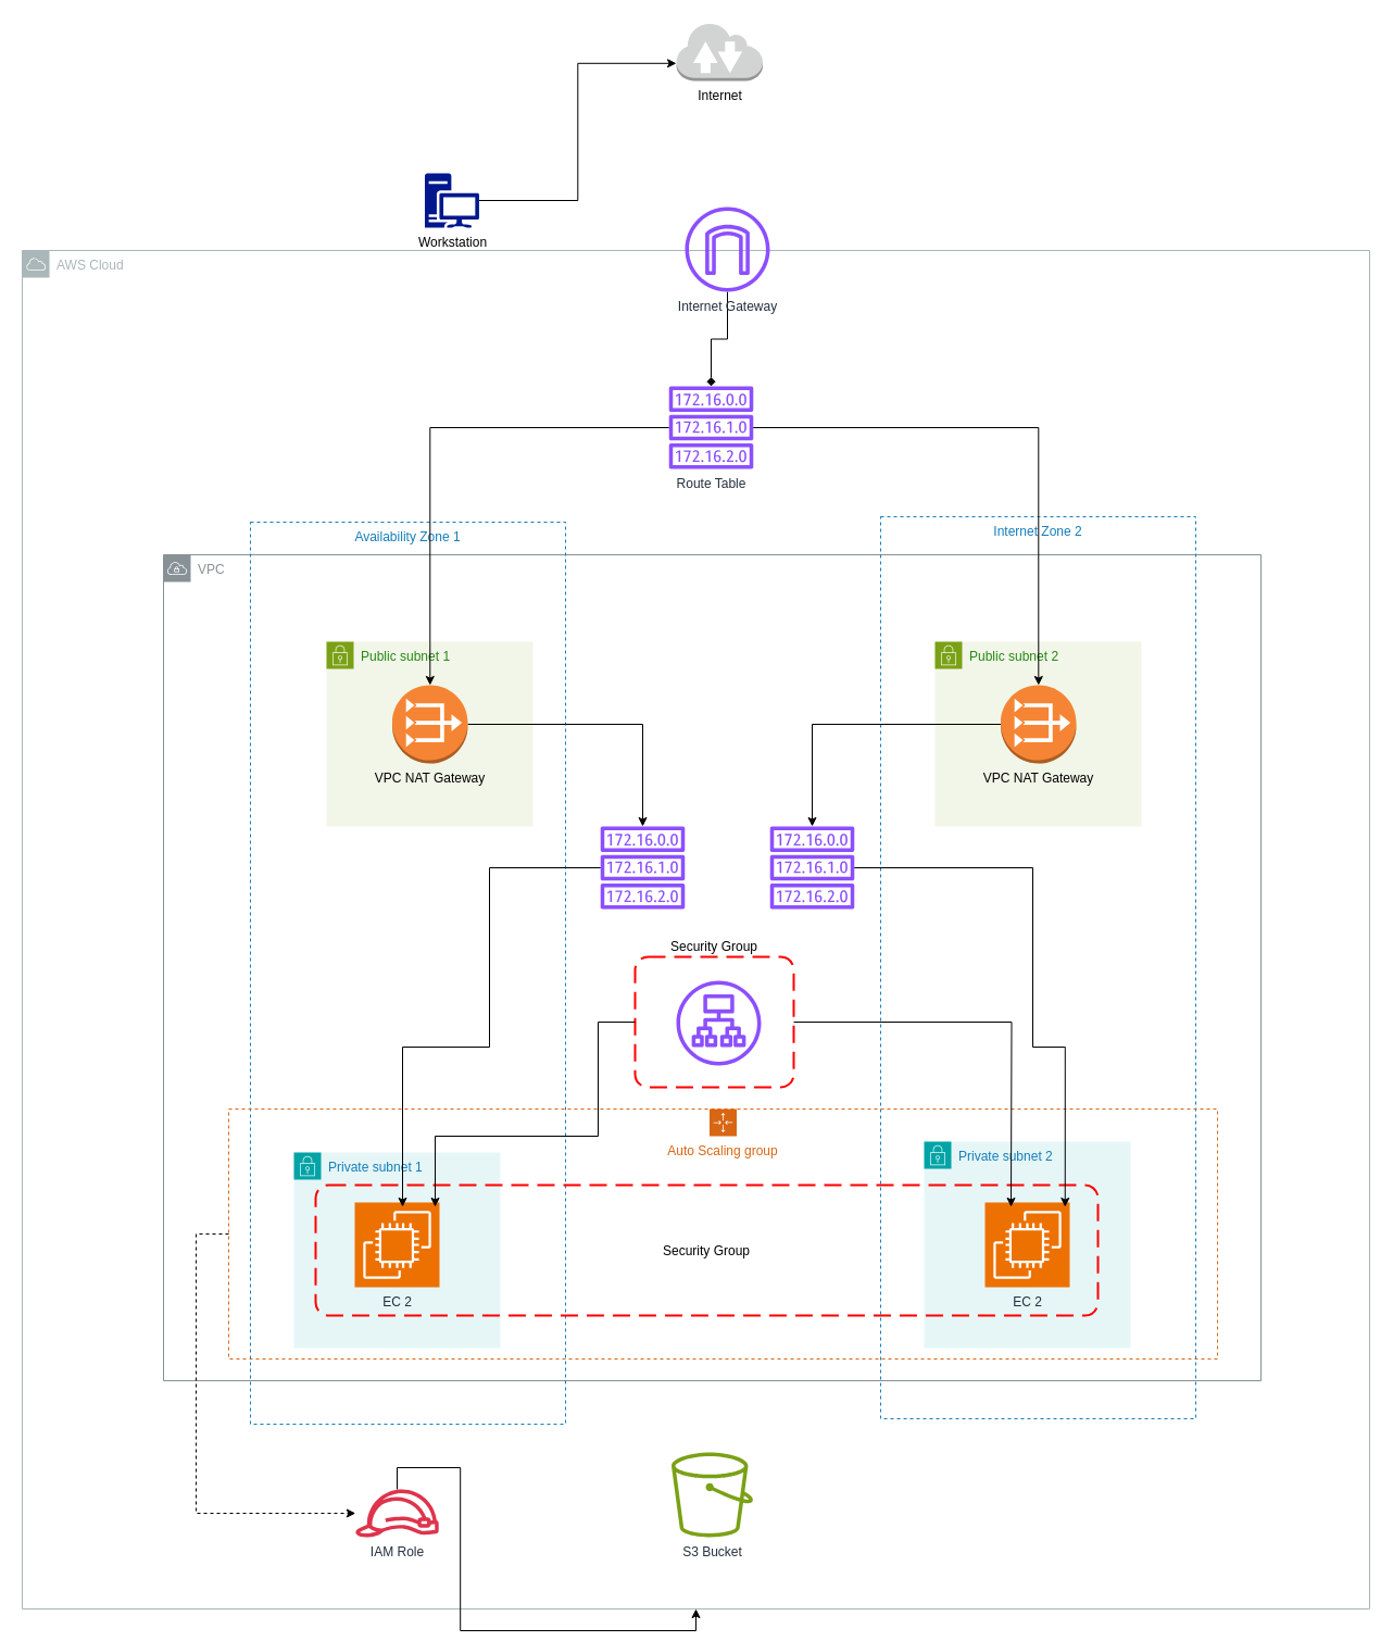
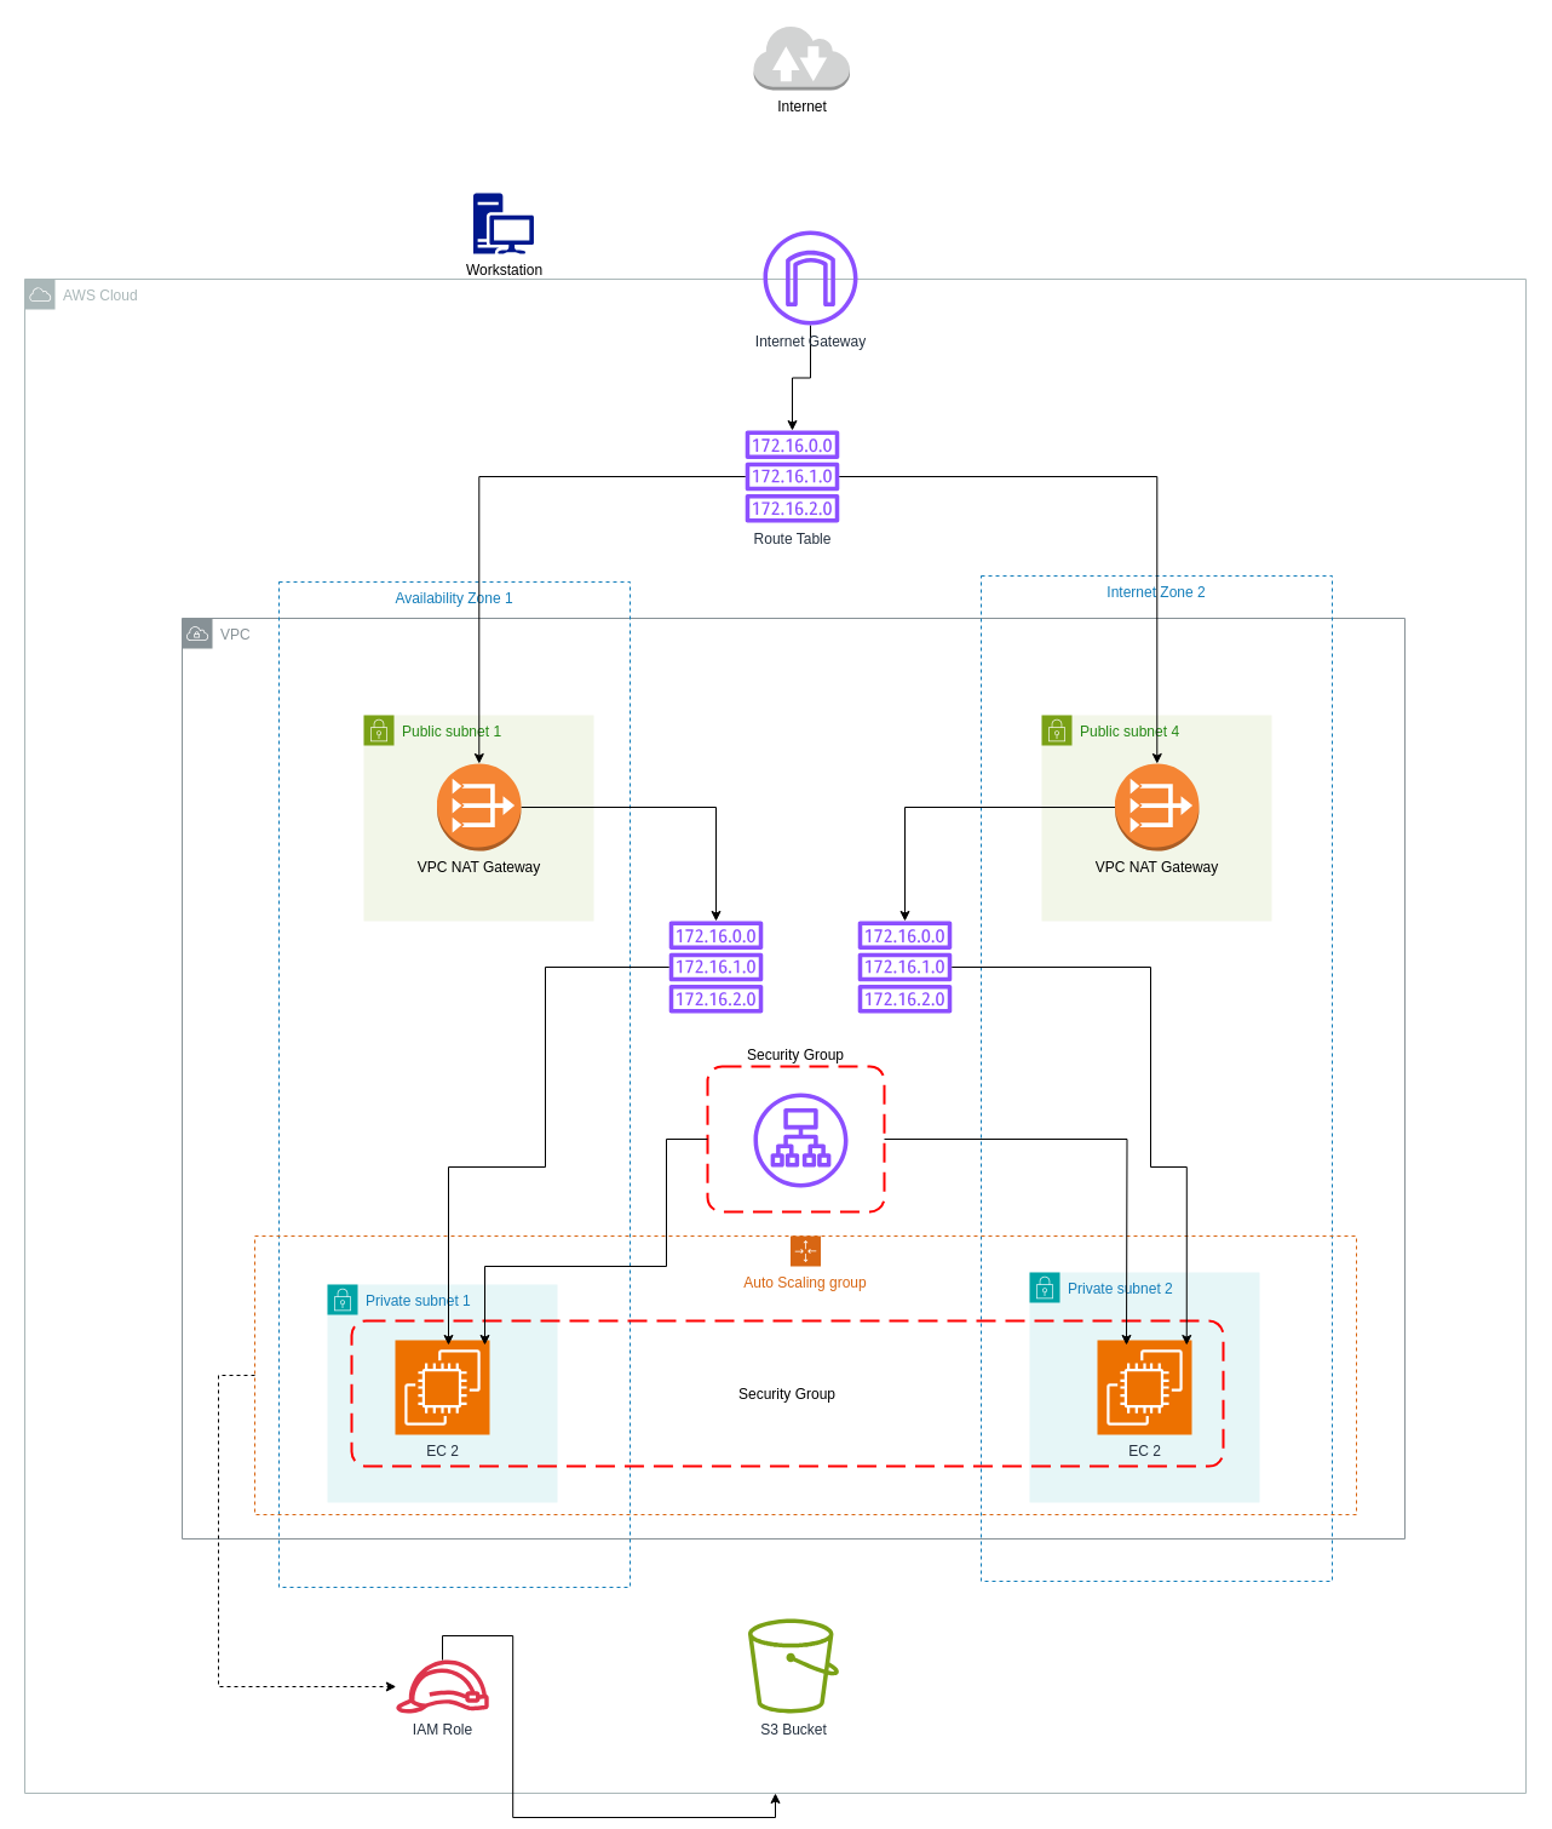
  <mxCell id="0" />
  <mxCell id="1" parent="0" />
  <mxCell id="2" value="" style="group" vertex="1" connectable="0" parent="1"><mxGeometry x="20" y="20" width="1240" height="1460" as="geometry" /></mxCell>
  <mxCell id="3" value="AWS Cloud" style="sketch=0;outlineConnect=0;gradientColor=none;html=1;whiteSpace=wrap;fontSize=12;fontStyle=0;shape=mxgraph.aws4.group;grIcon=mxgraph.aws4.group_aws_cloud;strokeColor=#AAB7B8;fillColor=none;verticalAlign=top;align=left;spacingLeft=30;fontColor=#AAB7B8;dashed=0;" parent="2" vertex="1"><mxGeometry y="210" width="1240" height="1250" as="geometry" /></mxCell>
  <mxCell id="4" value="Internet" style="outlineConnect=0;dashed=0;verticalLabelPosition=bottom;verticalAlign=top;align=center;html=1;shape=mxgraph.aws3.internet_2;fillColor=#D2D3D3;gradientColor=none;" vertex="1" parent="2"><mxGeometry x="602" width="79.5" height="54" as="geometry" /></mxCell>
- <mxCell id="5" style="edgeStyle=orthogonalEdgeStyle;rounded=0;orthogonalLoop=1;jettySize=auto;html=1;endArrow=diamond;" edge="1" parent="2" source="6" target="7"><mxGeometry relative="1" as="geometry" /></mxCell>
+ <mxCell id="5" style="edgeStyle=orthogonalEdgeStyle;rounded=0;orthogonalLoop=1;jettySize=auto;html=1;" edge="1" parent="2" source="6" target="7"><mxGeometry relative="1" as="geometry" /></mxCell>
  <mxCell id="6" value="Internet Gateway" style="sketch=0;outlineConnect=0;fontColor=#232F3E;gradientColor=none;fillColor=#8C4FFF;strokeColor=none;dashed=0;verticalLabelPosition=bottom;verticalAlign=top;align=center;html=1;fontSize=12;fontStyle=0;aspect=fixed;pointerEvents=1;shape=mxgraph.aws4.internet_gateway;" vertex="1" parent="2"><mxGeometry x="610" y="170" width="78" height="78" as="geometry" /></mxCell>
  <mxCell id="7" value="Route Table" style="sketch=0;outlineConnect=0;fontColor=#232F3E;gradientColor=none;fillColor=#8C4FFF;strokeColor=none;dashed=0;verticalLabelPosition=bottom;verticalAlign=top;align=center;html=1;fontSize=12;fontStyle=0;aspect=fixed;pointerEvents=1;shape=mxgraph.aws4.route_table;" vertex="1" parent="2"><mxGeometry x="595" y="335" width="78" height="76" as="geometry" /></mxCell>
  <mxCell id="8" value="VPC" style="sketch=0;outlineConnect=0;gradientColor=none;html=1;whiteSpace=wrap;fontSize=12;fontStyle=0;shape=mxgraph.aws4.group;grIcon=mxgraph.aws4.group_vpc;strokeColor=#879196;fillColor=none;verticalAlign=top;align=left;spacingLeft=30;fontColor=#879196;dashed=0;" vertex="1" parent="2"><mxGeometry x="130" y="490" width="1010" height="760" as="geometry" /></mxCell>
  <mxCell id="9" value="Availability Zone 1" style="fillColor=none;strokeColor=#147EBA;dashed=1;verticalAlign=top;fontStyle=0;fontColor=#147EBA;whiteSpace=wrap;html=1;" vertex="1" parent="2"><mxGeometry x="210" y="460" width="290" height="830" as="geometry" /></mxCell>
  <mxCell id="10" value="Internet Zone 2" style="fillColor=none;strokeColor=#147EBA;dashed=1;verticalAlign=top;fontStyle=0;fontColor=#147EBA;whiteSpace=wrap;html=1;" vertex="1" parent="2"><mxGeometry x="790" y="455" width="290" height="830" as="geometry" /></mxCell>
  <mxCell id="11" value="Public subnet 1" style="points=[[0,0],[0.25,0],[0.5,0],[0.75,0],[1,0],[1,0.25],[1,0.5],[1,0.75],[1,1],[0.75,1],[0.5,1],[0.25,1],[0,1],[0,0.75],[0,0.5],[0,0.25]];outlineConnect=0;gradientColor=none;html=1;whiteSpace=wrap;fontSize=12;fontStyle=0;container=1;pointerEvents=0;collapsible=0;recursiveResize=0;shape=mxgraph.aws4.group;grIcon=mxgraph.aws4.group_security_group;grStroke=0;strokeColor=#7AA116;fillColor=#F2F6E8;verticalAlign=top;align=left;spacingLeft=30;fontColor=#248814;dashed=0;" vertex="1" parent="2"><mxGeometry x="280" y="570" width="190" height="170" as="geometry" /></mxCell>
  <mxCell id="12" value="Private subnet 2" style="points=[[0,0],[0.25,0],[0.5,0],[0.75,0],[1,0],[1,0.25],[1,0.5],[1,0.75],[1,1],[0.75,1],[0.5,1],[0.25,1],[0,1],[0,0.75],[0,0.5],[0,0.25]];outlineConnect=0;gradientColor=none;html=1;whiteSpace=wrap;fontSize=12;fontStyle=0;container=1;pointerEvents=0;collapsible=0;recursiveResize=0;shape=mxgraph.aws4.group;grIcon=mxgraph.aws4.group_security_group;grStroke=0;strokeColor=#00A4A6;fillColor=#E6F6F7;verticalAlign=top;align=left;spacingLeft=30;fontColor=#147EBA;dashed=0;" vertex="1" parent="2"><mxGeometry x="830" y="1030" width="190" height="190" as="geometry" /></mxCell>
  <mxCell id="13" value="Private subnet 1" style="points=[[0,0],[0.25,0],[0.5,0],[0.75,0],[1,0],[1,0.25],[1,0.5],[1,0.75],[1,1],[0.75,1],[0.5,1],[0.25,1],[0,1],[0,0.75],[0,0.5],[0,0.25]];outlineConnect=0;gradientColor=none;html=1;whiteSpace=wrap;fontSize=12;fontStyle=0;container=1;pointerEvents=0;collapsible=0;recursiveResize=0;shape=mxgraph.aws4.group;grIcon=mxgraph.aws4.group_security_group;grStroke=0;strokeColor=#00A4A6;fillColor=#E6F6F7;verticalAlign=top;align=left;spacingLeft=30;fontColor=#147EBA;dashed=0;" vertex="1" parent="2"><mxGeometry x="250" y="1040" width="190" height="180" as="geometry" /></mxCell>
  <mxCell id="14" value="EC 2" style="sketch=0;points=[[0,0,0],[0.25,0,0],[0.5,0,0],[0.75,0,0],[1,0,0],[0,1,0],[0.25,1,0],[0.5,1,0],[0.75,1,0],[1,1,0],[0,0.25,0],[0,0.5,0],[0,0.75,0],[1,0.25,0],[1,0.5,0],[1,0.75,0]];outlineConnect=0;fontColor=#232F3E;fillColor=#ED7100;strokeColor=#ffffff;dashed=0;verticalLabelPosition=bottom;verticalAlign=top;align=center;html=1;fontSize=12;fontStyle=0;aspect=fixed;shape=mxgraph.aws4.resourceIcon;resIcon=mxgraph.aws4.ec2;" vertex="1" parent="13"><mxGeometry x="56" y="46" width="78" height="78" as="geometry" /></mxCell>
  <mxCell id="15" style="edgeStyle=orthogonalEdgeStyle;rounded=0;orthogonalLoop=1;jettySize=auto;html=1;" edge="1" parent="2" source="16" target="20"><mxGeometry relative="1" as="geometry" /></mxCell>
  <mxCell id="16" value="VPC NAT Gateway" style="outlineConnect=0;dashed=0;verticalLabelPosition=bottom;verticalAlign=top;align=center;html=1;shape=mxgraph.aws3.vpc_nat_gateway;fillColor=#F58534;gradientColor=none;" vertex="1" parent="2"><mxGeometry x="340.5" y="610" width="69.5" height="72" as="geometry" /></mxCell>
- <mxCell id="17" value="Public subnet 2" style="points=[[0,0],[0.25,0],[0.5,0],[0.75,0],[1,0],[1,0.25],[1,0.5],[1,0.75],[1,1],[0.75,1],[0.5,1],[0.25,1],[0,1],[0,0.75],[0,0.5],[0,0.25]];outlineConnect=0;gradientColor=none;html=1;whiteSpace=wrap;fontSize=12;fontStyle=0;container=1;pointerEvents=0;collapsible=0;recursiveResize=0;shape=mxgraph.aws4.group;grIcon=mxgraph.aws4.group_security_group;grStroke=0;strokeColor=#7AA116;fillColor=#F2F6E8;verticalAlign=top;align=left;spacingLeft=30;fontColor=#248814;dashed=0;" vertex="1" parent="2"><mxGeometry x="840" y="570" width="190" height="170" as="geometry" /></mxCell>
+ <mxCell id="17" value="Public subnet 4" style="points=[[0,0],[0.25,0],[0.5,0],[0.75,0],[1,0],[1,0.25],[1,0.5],[1,0.75],[1,1],[0.75,1],[0.5,1],[0.25,1],[0,1],[0,0.75],[0,0.5],[0,0.25]];outlineConnect=0;gradientColor=none;html=1;whiteSpace=wrap;fontSize=12;fontStyle=0;container=1;pointerEvents=0;collapsible=0;recursiveResize=0;shape=mxgraph.aws4.group;grIcon=mxgraph.aws4.group_security_group;grStroke=0;strokeColor=#7AA116;fillColor=#F2F6E8;verticalAlign=top;align=left;spacingLeft=30;fontColor=#248814;dashed=0;" vertex="1" parent="2"><mxGeometry x="840" y="570" width="190" height="170" as="geometry" /></mxCell>
  <mxCell id="18" style="edgeStyle=orthogonalEdgeStyle;rounded=0;orthogonalLoop=1;jettySize=auto;html=1;" edge="1" parent="2" source="19" target="21"><mxGeometry relative="1" as="geometry" /></mxCell>
  <mxCell id="19" value="VPC NAT Gateway" style="outlineConnect=0;dashed=0;verticalLabelPosition=bottom;verticalAlign=top;align=center;html=1;shape=mxgraph.aws3.vpc_nat_gateway;fillColor=#F58534;gradientColor=none;" vertex="1" parent="2"><mxGeometry x="900.5" y="610" width="69.5" height="72" as="geometry" /></mxCell>
  <mxCell id="20" value="" style="sketch=0;outlineConnect=0;fontColor=#232F3E;gradientColor=none;fillColor=#8C4FFF;strokeColor=none;dashed=0;verticalLabelPosition=bottom;verticalAlign=top;align=center;html=1;fontSize=12;fontStyle=0;aspect=fixed;pointerEvents=1;shape=mxgraph.aws4.route_table;" vertex="1" parent="2"><mxGeometry x="532" y="740" width="78" height="76" as="geometry" /></mxCell>
  <mxCell id="21" value="" style="sketch=0;outlineConnect=0;fontColor=#232F3E;gradientColor=none;fillColor=#8C4FFF;strokeColor=none;dashed=0;verticalLabelPosition=bottom;verticalAlign=top;align=center;html=1;fontSize=12;fontStyle=0;aspect=fixed;pointerEvents=1;shape=mxgraph.aws4.route_table;" vertex="1" parent="2"><mxGeometry x="688" y="740" width="78" height="76" as="geometry" /></mxCell>
  <mxCell id="22" value="" style="sketch=0;outlineConnect=0;fontColor=#232F3E;gradientColor=none;fillColor=#8C4FFF;strokeColor=none;dashed=0;verticalLabelPosition=bottom;verticalAlign=top;align=center;html=1;fontSize=12;fontStyle=0;aspect=fixed;pointerEvents=1;shape=mxgraph.aws4.application_load_balancer;" vertex="1" parent="2"><mxGeometry x="602" y="882" width="78" height="78" as="geometry" /></mxCell>
  <mxCell id="23" value="EC 2" style="sketch=0;points=[[0,0,0],[0.25,0,0],[0.5,0,0],[0.75,0,0],[1,0,0],[0,1,0],[0.25,1,0],[0.5,1,0],[0.75,1,0],[1,1,0],[0,0.25,0],[0,0.5,0],[0,0.75,0],[1,0.25,0],[1,0.5,0],[1,0.75,0]];outlineConnect=0;fontColor=#232F3E;fillColor=#ED7100;strokeColor=#ffffff;dashed=0;verticalLabelPosition=bottom;verticalAlign=top;align=center;html=1;fontSize=12;fontStyle=0;aspect=fixed;shape=mxgraph.aws4.resourceIcon;resIcon=mxgraph.aws4.ec2;" vertex="1" parent="2"><mxGeometry x="886" y="1086" width="78" height="78" as="geometry" /></mxCell>
  <mxCell id="24" value="Security Group" style="rounded=1;arcSize=10;dashed=1;strokeColor=#ff0000;fillColor=none;gradientColor=none;dashPattern=8 4;strokeWidth=2;" vertex="1" parent="2"><mxGeometry x="270" y="1070" width="720" height="120" as="geometry" /></mxCell>
  <mxCell id="25" value="Security Group" style="rounded=1;arcSize=10;dashed=1;strokeColor=#ff0000;fillColor=none;gradientColor=none;dashPattern=8 4;strokeWidth=2;labelPosition=center;verticalLabelPosition=top;align=center;verticalAlign=bottom;" vertex="1" parent="2"><mxGeometry x="564" y="860" width="146" height="120" as="geometry" /></mxCell>
  <mxCell id="26" style="edgeStyle=orthogonalEdgeStyle;rounded=0;orthogonalLoop=1;jettySize=auto;html=1;dashed=1;" edge="1" parent="2" source="27" target="28"><mxGeometry relative="1" as="geometry"><Array as="points"><mxPoint x="160" y="1115" /><mxPoint x="160" y="1372" /></Array></mxGeometry></mxCell>
  <mxCell id="27" value="Auto Scaling group" style="points=[[0,0],[0.25,0],[0.5,0],[0.75,0],[1,0],[1,0.25],[1,0.5],[1,0.75],[1,1],[0.75,1],[0.5,1],[0.25,1],[0,1],[0,0.75],[0,0.5],[0,0.25]];outlineConnect=0;gradientColor=none;html=1;whiteSpace=wrap;fontSize=12;fontStyle=0;container=1;pointerEvents=0;collapsible=0;recursiveResize=0;shape=mxgraph.aws4.groupCenter;grIcon=mxgraph.aws4.group_auto_scaling_group;grStroke=1;strokeColor=#D86613;fillColor=none;verticalAlign=top;align=center;fontColor=#D86613;dashed=1;spacingTop=25;" vertex="1" parent="2"><mxGeometry x="190" y="1000" width="910" height="230" as="geometry" /></mxCell>
  <mxCell id="28" value="IAM Role" style="sketch=0;outlineConnect=0;fontColor=#232F3E;gradientColor=none;fillColor=#DD344C;strokeColor=none;dashed=0;verticalLabelPosition=bottom;verticalAlign=top;align=center;html=1;fontSize=12;fontStyle=0;aspect=fixed;pointerEvents=1;shape=mxgraph.aws4.role;" vertex="1" parent="2"><mxGeometry x="306" y="1350" width="78" height="44" as="geometry" /></mxCell>
  <mxCell id="29" value="S3 Bucket" style="sketch=0;outlineConnect=0;fontColor=#232F3E;gradientColor=none;fillColor=#7AA116;strokeColor=none;dashed=0;verticalLabelPosition=bottom;verticalAlign=top;align=center;html=1;fontSize=12;fontStyle=0;aspect=fixed;pointerEvents=1;shape=mxgraph.aws4.bucket;" vertex="1" parent="2"><mxGeometry x="597.5" y="1316" width="75" height="78" as="geometry" /></mxCell>
  <mxCell id="30" value="Workstation" style="sketch=0;aspect=fixed;pointerEvents=1;shadow=0;dashed=0;html=1;strokeColor=none;labelPosition=center;verticalLabelPosition=bottom;verticalAlign=top;align=center;fillColor=#00188D;shape=mxgraph.mscae.enterprise.workstation_client" vertex="1" parent="2"><mxGeometry x="370.5" y="139" width="50" height="50" as="geometry" /></mxCell>
- <mxCell id="31" style="edgeStyle=orthogonalEdgeStyle;rounded=0;orthogonalLoop=1;jettySize=auto;html=1;entryX=0;entryY=0.7;entryDx=0;entryDy=0;entryPerimeter=0;" edge="1" parent="2" source="30" target="4"><mxGeometry relative="1" as="geometry" /></mxCell>
  <mxCell id="32" style="edgeStyle=orthogonalEdgeStyle;rounded=0;orthogonalLoop=1;jettySize=auto;html=1;" edge="1" parent="2" source="7" target="19"><mxGeometry relative="1" as="geometry" /></mxCell>
  <mxCell id="33" style="edgeStyle=orthogonalEdgeStyle;rounded=0;orthogonalLoop=1;jettySize=auto;html=1;" edge="1" parent="2" source="7" target="16"><mxGeometry relative="1" as="geometry" /></mxCell>
  <mxCell id="34" style="edgeStyle=orthogonalEdgeStyle;rounded=0;orthogonalLoop=1;jettySize=auto;html=1;" edge="1" parent="2" source="20"><mxGeometry relative="1" as="geometry"><mxPoint x="350" y="1090" as="targetPoint" /><Array as="points"><mxPoint x="430" y="778" /><mxPoint x="430" y="943" /><mxPoint x="350" y="943" /></Array></mxGeometry></mxCell>
  <mxCell id="35" style="edgeStyle=orthogonalEdgeStyle;rounded=0;orthogonalLoop=1;jettySize=auto;html=1;" edge="1" parent="2" source="25"><mxGeometry relative="1" as="geometry"><mxPoint x="380" y="1090" as="targetPoint" /><Array as="points"><mxPoint x="530" y="920" /><mxPoint x="530" y="1025" /><mxPoint x="380" y="1025" /></Array></mxGeometry></mxCell>
  <mxCell id="36" style="edgeStyle=orthogonalEdgeStyle;rounded=0;orthogonalLoop=1;jettySize=auto;html=1;" edge="1" parent="2" source="25"><mxGeometry relative="1" as="geometry"><mxPoint x="910" y="1090" as="targetPoint" /></mxGeometry></mxCell>
  <mxCell id="37" style="edgeStyle=orthogonalEdgeStyle;rounded=0;orthogonalLoop=1;jettySize=auto;html=1;entryX=0.958;entryY=0.167;entryDx=0;entryDy=0;entryPerimeter=0;" edge="1" parent="2" source="21" target="24"><mxGeometry relative="1" as="geometry"><Array as="points"><mxPoint x="930" y="778" /><mxPoint x="930" y="943" /><mxPoint x="960" y="943" /></Array></mxGeometry></mxCell>
  <mxCell id="38" style="edgeStyle=orthogonalEdgeStyle;rounded=0;orthogonalLoop=1;jettySize=auto;html=1;" edge="1" parent="2" source="28" target="3"><mxGeometry relative="1" as="geometry" /></mxCell>
